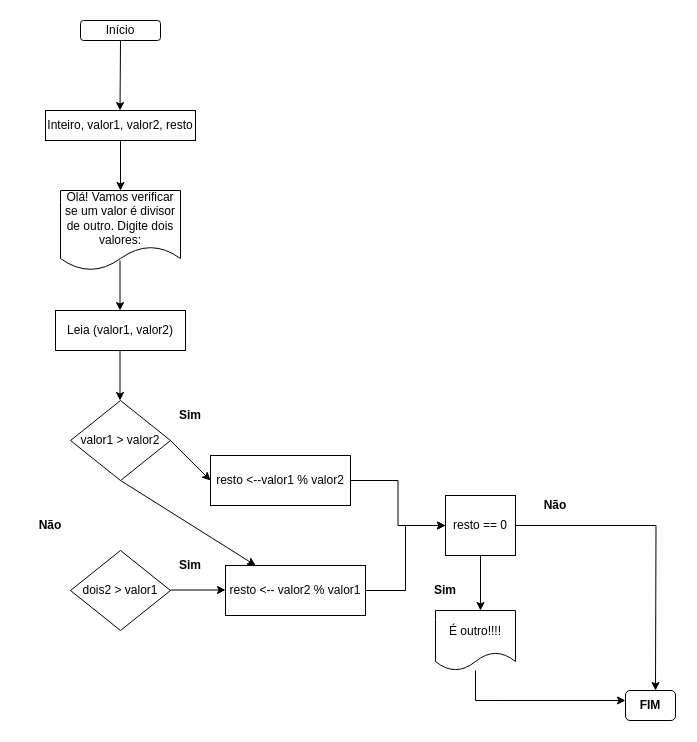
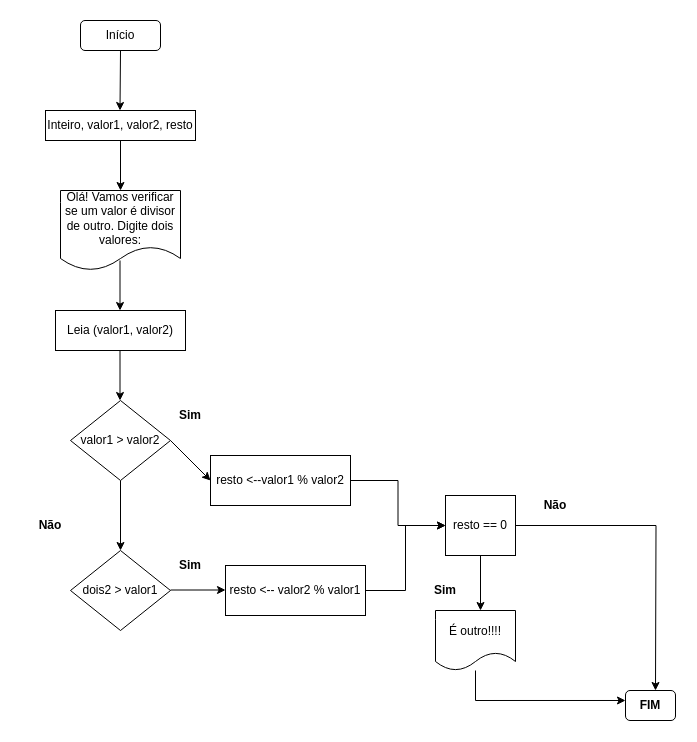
  <mxCell id="0" />
  <mxCell id="1" parent="0" />
- <mxCell id="2" value="Início" style="rounded=1;whiteSpace=wrap;html=1;fontSize=12;glass=0;strokeWidth=1;shadow=0;" parent="1" vertex="1"><mxGeometry x="80" y="20" width="80" height="20" as="geometry" /></mxCell>
+ <mxCell id="2" value="Início" style="rounded=1;whiteSpace=wrap;html=1;fontSize=12;glass=0;strokeWidth=1;shadow=0;" parent="1" vertex="1"><mxGeometry x="80" y="20" width="80" height="30" as="geometry" /></mxCell>
  <mxCell id="3" style="edgeStyle=none;rounded=0;orthogonalLoop=1;jettySize=auto;html=1;exitX=0.5;exitY=1;exitDx=0;exitDy=0;" edge="1" parent="1" source="4"><mxGeometry relative="1" as="geometry"><mxPoint x="120" y="190" as="targetPoint" /></mxGeometry></mxCell>
  <mxCell id="4" value="Inteiro, valor1, valor2, resto" style="rounded=0;whiteSpace=wrap;html=1;fillColor=default;" vertex="1" parent="1"><mxGeometry x="45" y="110" width="150" height="30" as="geometry" /></mxCell>
  <mxCell id="5" value="Olá! Vamos verificar se um valor é divisor de outro. Digite dois valores:" style="shape=document;whiteSpace=wrap;html=1;boundedLbl=1;fillColor=default;" vertex="1" parent="1"><mxGeometry x="60" y="190" width="120" height="80" as="geometry" /></mxCell>
  <mxCell id="6" value="Leia (valor1, valor2)" style="rounded=0;whiteSpace=wrap;html=1;fillColor=default;" vertex="1" parent="1"><mxGeometry x="55" y="310" width="130" height="40" as="geometry" /></mxCell>
- <mxCell id="7" style="edgeStyle=none;rounded=0;orthogonalLoop=1;jettySize=auto;html=1;exitX=0.5;exitY=1;exitDx=0;exitDy=0;" edge="1" parent="1" source="9" target="12"><mxGeometry relative="1" as="geometry" /></mxCell>
+ <mxCell id="7" style="edgeStyle=none;rounded=0;orthogonalLoop=1;jettySize=auto;html=1;exitX=0.5;exitY=1;exitDx=0;exitDy=0;entryX=0.5;entryY=0;entryDx=0;entryDy=0;" edge="1" parent="1" source="9" target="10"><mxGeometry relative="1" as="geometry" /></mxCell>
  <mxCell id="8" style="edgeStyle=none;rounded=0;orthogonalLoop=1;jettySize=auto;html=1;exitX=1;exitY=0.5;exitDx=0;exitDy=0;entryX=0;entryY=0.5;entryDx=0;entryDy=0;" edge="1" parent="1" source="9" target="14"><mxGeometry relative="1" as="geometry" /></mxCell>
  <mxCell id="9" value="valor1 &amp;gt; valor2" style="rhombus;whiteSpace=wrap;html=1;fillColor=default;" vertex="1" parent="1"><mxGeometry x="70" y="400" width="100" height="80" as="geometry" /></mxCell>
  <mxCell id="10" value="dois2 &amp;gt; valor1" style="rhombus;whiteSpace=wrap;html=1;fillColor=default;" vertex="1" parent="1"><mxGeometry x="70" y="550" width="100" height="80" as="geometry" /></mxCell>
  <mxCell id="11" style="edgeStyle=orthogonalEdgeStyle;rounded=0;orthogonalLoop=1;jettySize=auto;html=1;exitX=1;exitY=0.5;exitDx=0;exitDy=0;entryX=0;entryY=0.5;entryDx=0;entryDy=0;" edge="1" parent="1" source="12" target="17"><mxGeometry relative="1" as="geometry"><mxPoint x="405" y="520" as="targetPoint" /><Array as="points"><mxPoint x="405" y="590" /><mxPoint x="405" y="525" /></Array></mxGeometry></mxCell>
  <mxCell id="12" value="resto &amp;lt;-- valor2 % valor1" style="rounded=0;whiteSpace=wrap;html=1;fillColor=default;" vertex="1" parent="1"><mxGeometry x="225" y="565" width="140" height="50" as="geometry" /></mxCell>
  <mxCell id="13" style="edgeStyle=orthogonalEdgeStyle;rounded=0;orthogonalLoop=1;jettySize=auto;html=1;exitX=1;exitY=0.5;exitDx=0;exitDy=0;entryX=0;entryY=0.5;entryDx=0;entryDy=0;" edge="1" parent="1" source="14" target="17"><mxGeometry relative="1" as="geometry" /></mxCell>
  <mxCell id="14" value="resto &amp;lt;--valor1 % valor2" style="rounded=0;whiteSpace=wrap;html=1;fillColor=default;" vertex="1" parent="1"><mxGeometry x="210" y="455" width="140" height="50" as="geometry" /></mxCell>
  <mxCell id="15" style="edgeStyle=orthogonalEdgeStyle;rounded=0;orthogonalLoop=1;jettySize=auto;html=1;exitX=0.5;exitY=1;exitDx=0;exitDy=0;" edge="1" parent="1" source="17"><mxGeometry relative="1" as="geometry"><mxPoint x="480" y="610" as="targetPoint" /></mxGeometry></mxCell>
  <mxCell id="16" style="edgeStyle=orthogonalEdgeStyle;rounded=0;orthogonalLoop=1;jettySize=auto;html=1;exitX=1;exitY=0.5;exitDx=0;exitDy=0;" edge="1" parent="1" source="17"><mxGeometry relative="1" as="geometry"><mxPoint x="655" y="690" as="targetPoint" /></mxGeometry></mxCell>
  <mxCell id="17" value="resto == 0" style="whiteSpace=wrap;html=1;fillColor=default;rounded=0;" vertex="1" parent="1"><mxGeometry x="445" y="495" width="70" height="60" as="geometry" /></mxCell>
  <mxCell id="18" style="edgeStyle=orthogonalEdgeStyle;rounded=0;orthogonalLoop=1;jettySize=auto;html=1;entryX=0;entryY=0.333;entryDx=0;entryDy=0;entryPerimeter=0;" edge="1" parent="1" source="19" target="29"><mxGeometry relative="1" as="geometry"><mxPoint x="615" y="700" as="targetPoint" /><Array as="points"><mxPoint x="475" y="700" /></Array></mxGeometry></mxCell>
  <mxCell id="19" value="É outro!!!!" style="shape=document;whiteSpace=wrap;html=1;boundedLbl=1;fillColor=default;" vertex="1" parent="1"><mxGeometry x="435" y="610" width="80" height="60" as="geometry" /></mxCell>
  <mxCell id="20" style="edgeStyle=none;rounded=0;orthogonalLoop=1;jettySize=auto;html=1;exitX=0.5;exitY=1;exitDx=0;exitDy=0;" edge="1" parent="1" source="2"><mxGeometry relative="1" as="geometry"><mxPoint x="119.5" y="110" as="targetPoint" /><mxPoint x="119.5" y="60" as="sourcePoint" /></mxGeometry></mxCell>
  <mxCell id="21" style="edgeStyle=none;rounded=0;orthogonalLoop=1;jettySize=auto;html=1;exitX=0.5;exitY=1;exitDx=0;exitDy=0;" edge="1" parent="1"><mxGeometry relative="1" as="geometry"><mxPoint x="119.5" y="310" as="targetPoint" /><mxPoint x="119.5" y="260" as="sourcePoint" /></mxGeometry></mxCell>
  <mxCell id="22" style="edgeStyle=none;rounded=0;orthogonalLoop=1;jettySize=auto;html=1;exitX=0.5;exitY=1;exitDx=0;exitDy=0;" edge="1" parent="1"><mxGeometry relative="1" as="geometry"><mxPoint x="119.5" y="400" as="targetPoint" /><mxPoint x="119.5" y="350" as="sourcePoint" /></mxGeometry></mxCell>
  <mxCell id="23" style="edgeStyle=none;rounded=0;orthogonalLoop=1;jettySize=auto;html=1;exitX=1;exitY=0.5;exitDx=0;exitDy=0;entryX=0;entryY=0.5;entryDx=0;entryDy=0;" edge="1" parent="1"><mxGeometry relative="1" as="geometry"><mxPoint x="170" y="589.5" as="sourcePoint" /><mxPoint x="225" y="589.5" as="targetPoint" /></mxGeometry></mxCell>
  <mxCell id="24" value="&lt;b&gt;Sim&lt;/b&gt;" style="text;html=1;strokeColor=none;fillColor=none;align=center;verticalAlign=middle;whiteSpace=wrap;rounded=0;" vertex="1" parent="1"><mxGeometry x="160" y="400" width="60" height="30" as="geometry" /></mxCell>
  <mxCell id="25" value="&lt;b&gt;Sim&lt;/b&gt;" style="text;html=1;strokeColor=none;fillColor=none;align=center;verticalAlign=middle;whiteSpace=wrap;rounded=0;" vertex="1" parent="1"><mxGeometry x="160" y="550" width="60" height="30" as="geometry" /></mxCell>
  <mxCell id="26" value="&lt;b&gt;Sim&lt;/b&gt;" style="text;html=1;strokeColor=none;fillColor=none;align=center;verticalAlign=middle;whiteSpace=wrap;rounded=0;" vertex="1" parent="1"><mxGeometry x="415" y="575" width="60" height="30" as="geometry" /></mxCell>
  <mxCell id="27" value="&lt;b&gt;Não&lt;/b&gt;" style="text;html=1;strokeColor=none;fillColor=none;align=center;verticalAlign=middle;whiteSpace=wrap;rounded=0;" vertex="1" parent="1"><mxGeometry x="20" y="510" width="60" height="30" as="geometry" /></mxCell>
  <mxCell id="28" value="&lt;b&gt;Não&lt;/b&gt;" style="text;html=1;strokeColor=none;fillColor=none;align=center;verticalAlign=middle;whiteSpace=wrap;rounded=0;" vertex="1" parent="1"><mxGeometry x="525" y="490" width="60" height="30" as="geometry" /></mxCell>
  <mxCell id="29" value="&lt;b&gt;FIM&lt;/b&gt;" style="rounded=1;whiteSpace=wrap;html=1;fillColor=default;" vertex="1" parent="1"><mxGeometry x="625" y="690" width="50" height="30" as="geometry" /></mxCell>
